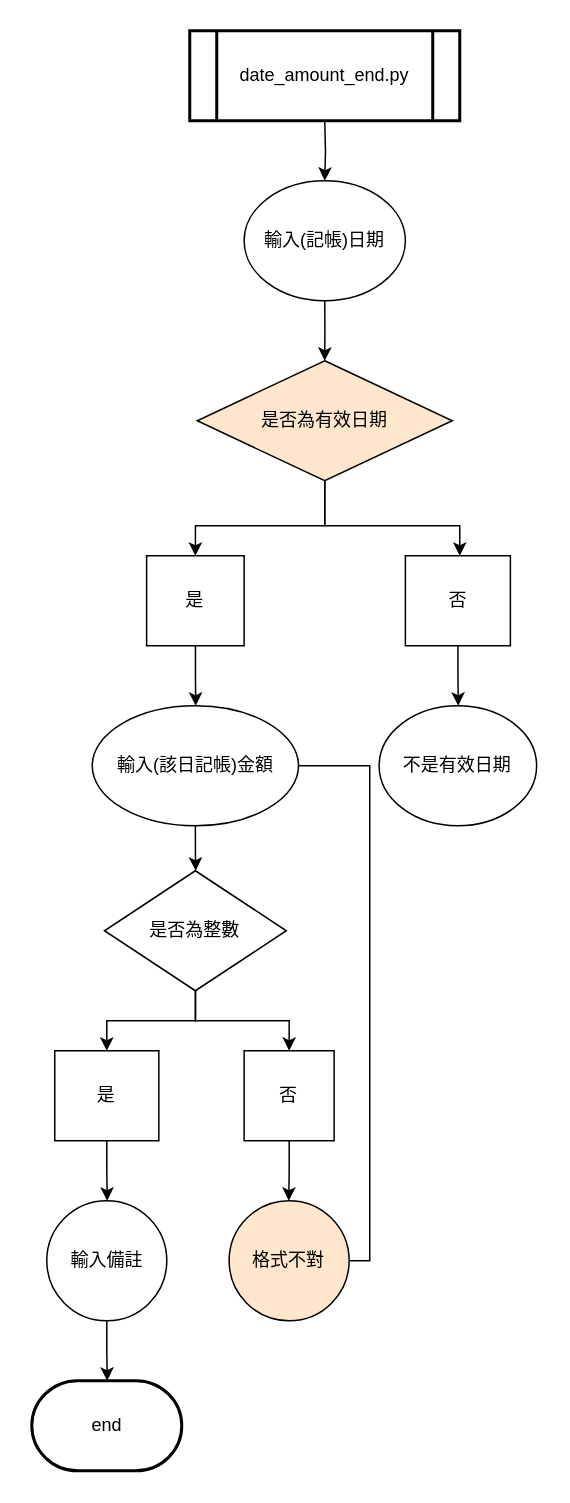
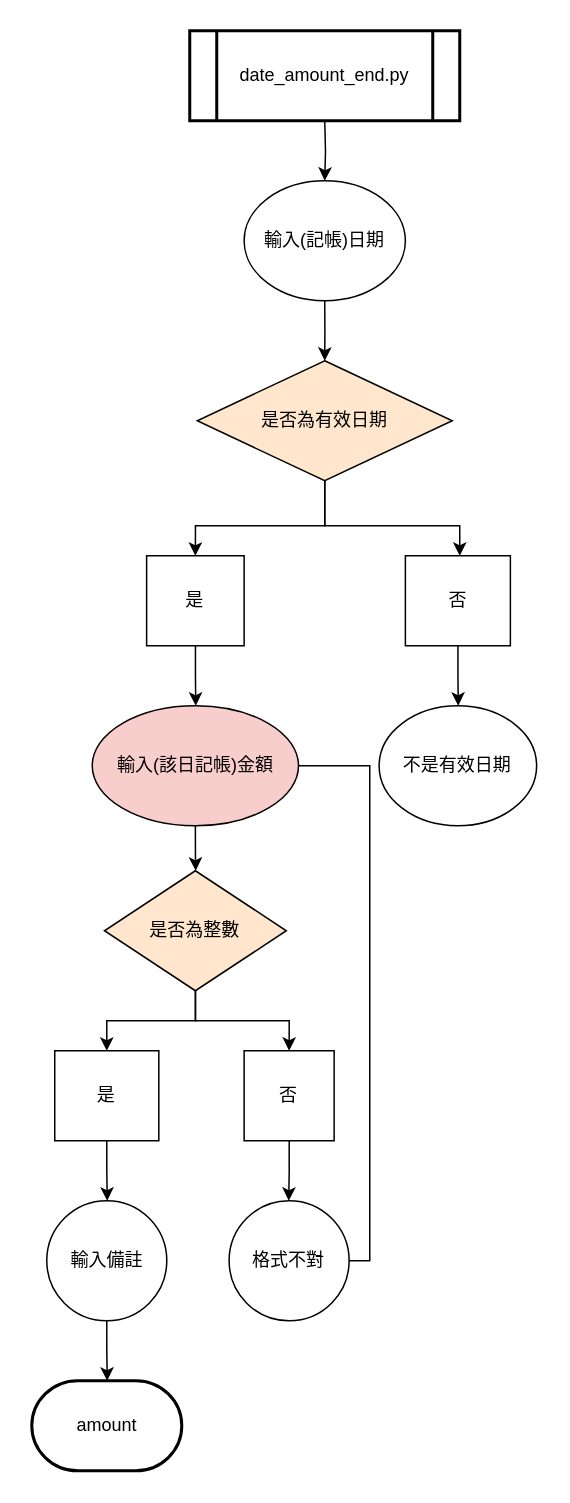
  <mxCell id="0" />
  <mxCell id="1" parent="0" />
  <mxCell id="2" value="" style="edgeStyle=orthogonalEdgeStyle;rounded=0;orthogonalLoop=1;jettySize=auto;html=1;" edge="1" parent="1"><mxGeometry relative="1" as="geometry"><mxPoint x="216" y="80" as="sourcePoint" /><mxPoint x="216" y="120" as="targetPoint" /></mxGeometry></mxCell>
  <mxCell id="3" value="" style="edgeStyle=orthogonalEdgeStyle;rounded=0;orthogonalLoop=1;jettySize=auto;html=1;" edge="1" parent="1" source="4"><mxGeometry relative="1" as="geometry"><mxPoint x="216" y="240" as="targetPoint" /></mxGeometry></mxCell>
  <mxCell id="4" value="輸入(記帳)日期" style="ellipse;whiteSpace=wrap;html=1;" vertex="1" parent="1"><mxGeometry x="162.25" y="120" width="107.5" height="80" as="geometry" /></mxCell>
  <mxCell id="5" value="" style="edgeStyle=orthogonalEdgeStyle;rounded=0;orthogonalLoop=1;jettySize=auto;html=1;entryX=0.5;entryY=0;entryDx=0;entryDy=0;" edge="1" parent="1" source="7" target="9"><mxGeometry relative="1" as="geometry"><mxPoint x="216" y="410" as="targetPoint" /><Array as="points"><mxPoint x="216" y="350" /><mxPoint x="130" y="350" /></Array></mxGeometry></mxCell>
  <mxCell id="6" value="" style="edgeStyle=orthogonalEdgeStyle;rounded=0;orthogonalLoop=1;jettySize=auto;html=1;" edge="1" parent="1" source="7" target="11"><mxGeometry relative="1" as="geometry"><Array as="points"><mxPoint x="216" y="350" /><mxPoint x="306" y="350" /></Array></mxGeometry></mxCell>
  <mxCell id="7" value="是否為有效日期" style="rhombus;whiteSpace=wrap;html=1;fillColor=#ffe6cc;" vertex="1" parent="1"><mxGeometry x="131" y="240" width="170" height="80" as="geometry" /></mxCell>
  <mxCell id="8" value="" style="edgeStyle=orthogonalEdgeStyle;rounded=0;orthogonalLoop=1;jettySize=auto;html=1;" edge="1" parent="1" source="9"><mxGeometry relative="1" as="geometry"><mxPoint x="130" y="470" as="targetPoint" /></mxGeometry></mxCell>
  <mxCell id="9" value="是" style="whiteSpace=wrap;html=1;" vertex="1" parent="1"><mxGeometry x="97.25" y="370" width="65" height="60" as="geometry" /></mxCell>
  <mxCell id="10" value="" style="edgeStyle=orthogonalEdgeStyle;rounded=0;orthogonalLoop=1;jettySize=auto;html=1;" edge="1" parent="1" source="11"><mxGeometry relative="1" as="geometry"><mxPoint x="305" y="470" as="targetPoint" /></mxGeometry></mxCell>
  <mxCell id="11" value="&lt;font style=&quot;vertical-align: inherit;&quot;&gt;&lt;font style=&quot;vertical-align: inherit;&quot;&gt;否&lt;/font&gt;&lt;/font&gt;" style="whiteSpace=wrap;html=1;" vertex="1" parent="1"><mxGeometry x="269.75" y="370" width="70" height="60" as="geometry" /></mxCell>
  <mxCell id="12" value="" style="edgeStyle=orthogonalEdgeStyle;rounded=0;orthogonalLoop=1;jettySize=auto;html=1;" edge="1" parent="1" source="13"><mxGeometry relative="1" as="geometry"><mxPoint x="130" y="580" as="targetPoint" /></mxGeometry></mxCell>
- <mxCell id="13" value="輸入(該日記帳)金額" style="ellipse;whiteSpace=wrap;html=1;" vertex="1" parent="1"><mxGeometry x="61" y="470" width="137.5" height="80" as="geometry" /></mxCell>
+ <mxCell id="13" value="輸入(該日記帳)金額" style="ellipse;whiteSpace=wrap;html=1;fillColor=#f8cecc;" vertex="1" parent="1"><mxGeometry x="61" y="470" width="137.5" height="80" as="geometry" /></mxCell>
  <mxCell id="14" value="不是有效日期" style="ellipse;whiteSpace=wrap;html=1;" vertex="1" parent="1"><mxGeometry x="252.25" y="470" width="105" height="80" as="geometry" /></mxCell>
  <mxCell id="15" style="edgeStyle=orthogonalEdgeStyle;rounded=0;orthogonalLoop=1;jettySize=auto;html=1;exitX=0.5;exitY=1;exitDx=0;exitDy=0;" edge="1" parent="1" source="14" target="14"><mxGeometry relative="1" as="geometry" /></mxCell>
  <mxCell id="16" value="" style="edgeStyle=orthogonalEdgeStyle;rounded=0;orthogonalLoop=1;jettySize=auto;html=1;entryX=0.5;entryY=0;entryDx=0;entryDy=0;" edge="1" parent="1" source="18" target="20"><mxGeometry relative="1" as="geometry"><mxPoint x="130" y="700" as="targetPoint" /></mxGeometry></mxCell>
  <mxCell id="17" value="" style="edgeStyle=orthogonalEdgeStyle;rounded=0;orthogonalLoop=1;jettySize=auto;html=1;entryX=0.5;entryY=0;entryDx=0;entryDy=0;" edge="1" parent="1" source="18" target="24"><mxGeometry relative="1" as="geometry"><mxPoint x="271.005" y="620" as="targetPoint" /></mxGeometry></mxCell>
- <mxCell id="18" value="是否為整數" style="rhombus;whiteSpace=wrap;html=1;" vertex="1" parent="1"><mxGeometry x="69.13" y="580" width="121.25" height="80" as="geometry" /></mxCell>
+ <mxCell id="18" value="是否為整數" style="rhombus;whiteSpace=wrap;html=1;fillColor=#ffe6cc;" vertex="1" parent="1"><mxGeometry x="69.13" y="580" width="121.25" height="80" as="geometry" /></mxCell>
  <mxCell id="19" value="" style="edgeStyle=orthogonalEdgeStyle;rounded=0;orthogonalLoop=1;jettySize=auto;html=1;" edge="1" parent="1" source="20"><mxGeometry relative="1" as="geometry"><mxPoint x="71" y="800" as="targetPoint" /></mxGeometry></mxCell>
  <mxCell id="20" value="是" style="whiteSpace=wrap;html=1;" vertex="1" parent="1"><mxGeometry x="36" y="700" width="69.38" height="60" as="geometry" /></mxCell>
  <mxCell id="21" value="" style="edgeStyle=orthogonalEdgeStyle;rounded=0;orthogonalLoop=1;jettySize=auto;html=1;" edge="1" parent="1" source="22"><mxGeometry relative="1" as="geometry"><mxPoint x="71" y="920" as="targetPoint" /></mxGeometry></mxCell>
  <mxCell id="22" value="輸入備註" style="ellipse;whiteSpace=wrap;html=1;" vertex="1" parent="1"><mxGeometry x="30.69" y="800" width="80" height="80" as="geometry" /></mxCell>
  <mxCell id="23" value="" style="edgeStyle=orthogonalEdgeStyle;rounded=0;orthogonalLoop=1;jettySize=auto;html=1;" edge="1" parent="1" source="24"><mxGeometry relative="1" as="geometry"><mxPoint x="192" y="800" as="targetPoint" /></mxGeometry></mxCell>
  <mxCell id="24" value="否" style="whiteSpace=wrap;html=1;" vertex="1" parent="1"><mxGeometry x="162.25" y="700" width="60.01" height="60" as="geometry" /></mxCell>
  <mxCell id="25" value="" style="edgeStyle=orthogonalEdgeStyle;rounded=0;orthogonalLoop=1;jettySize=auto;html=1;entryX=1;entryY=0.5;entryDx=0;entryDy=0;endArrow=none;" edge="1" parent="1" source="26" target="13"><mxGeometry relative="1" as="geometry"><mxPoint x="312.255" y="840" as="targetPoint" /><Array as="points"><mxPoint x="246" y="840" /><mxPoint x="246" y="510" /></Array></mxGeometry></mxCell>
- <mxCell id="26" value="格式不對" style="ellipse;whiteSpace=wrap;html=1;fillColor=#ffe6cc;" vertex="1" parent="1"><mxGeometry x="152.255" y="800" width="80" height="80" as="geometry" /></mxCell>
- <mxCell id="27" value="end" style="strokeWidth=2;html=1;shape=mxgraph.flowchart.terminator;whiteSpace=wrap;" vertex="1" parent="1"><mxGeometry x="20.69" y="920" width="100" height="60" as="geometry" /></mxCell>
+ <mxCell id="26" value="格式不對" style="ellipse;whiteSpace=wrap;html=1;" vertex="1" parent="1"><mxGeometry x="152.255" y="800" width="80" height="80" as="geometry" /></mxCell>
+ <mxCell id="27" value="amount" style="strokeWidth=2;html=1;shape=mxgraph.flowchart.terminator;whiteSpace=wrap;" vertex="1" parent="1"><mxGeometry x="20.69" y="920" width="100" height="60" as="geometry" /></mxCell>
  <mxCell id="28" value="&lt;font style=&quot;vertical-align: inherit;&quot;&gt;&lt;font style=&quot;vertical-align: inherit;&quot;&gt;date_amount_end.py&lt;/font&gt;&lt;/font&gt;" style="shape=process;whiteSpace=wrap;html=1;backgroundOutline=1;strokeWidth=2;" vertex="1" parent="1"><mxGeometry x="126" y="20" width="180" height="60" as="geometry" /></mxCell>
